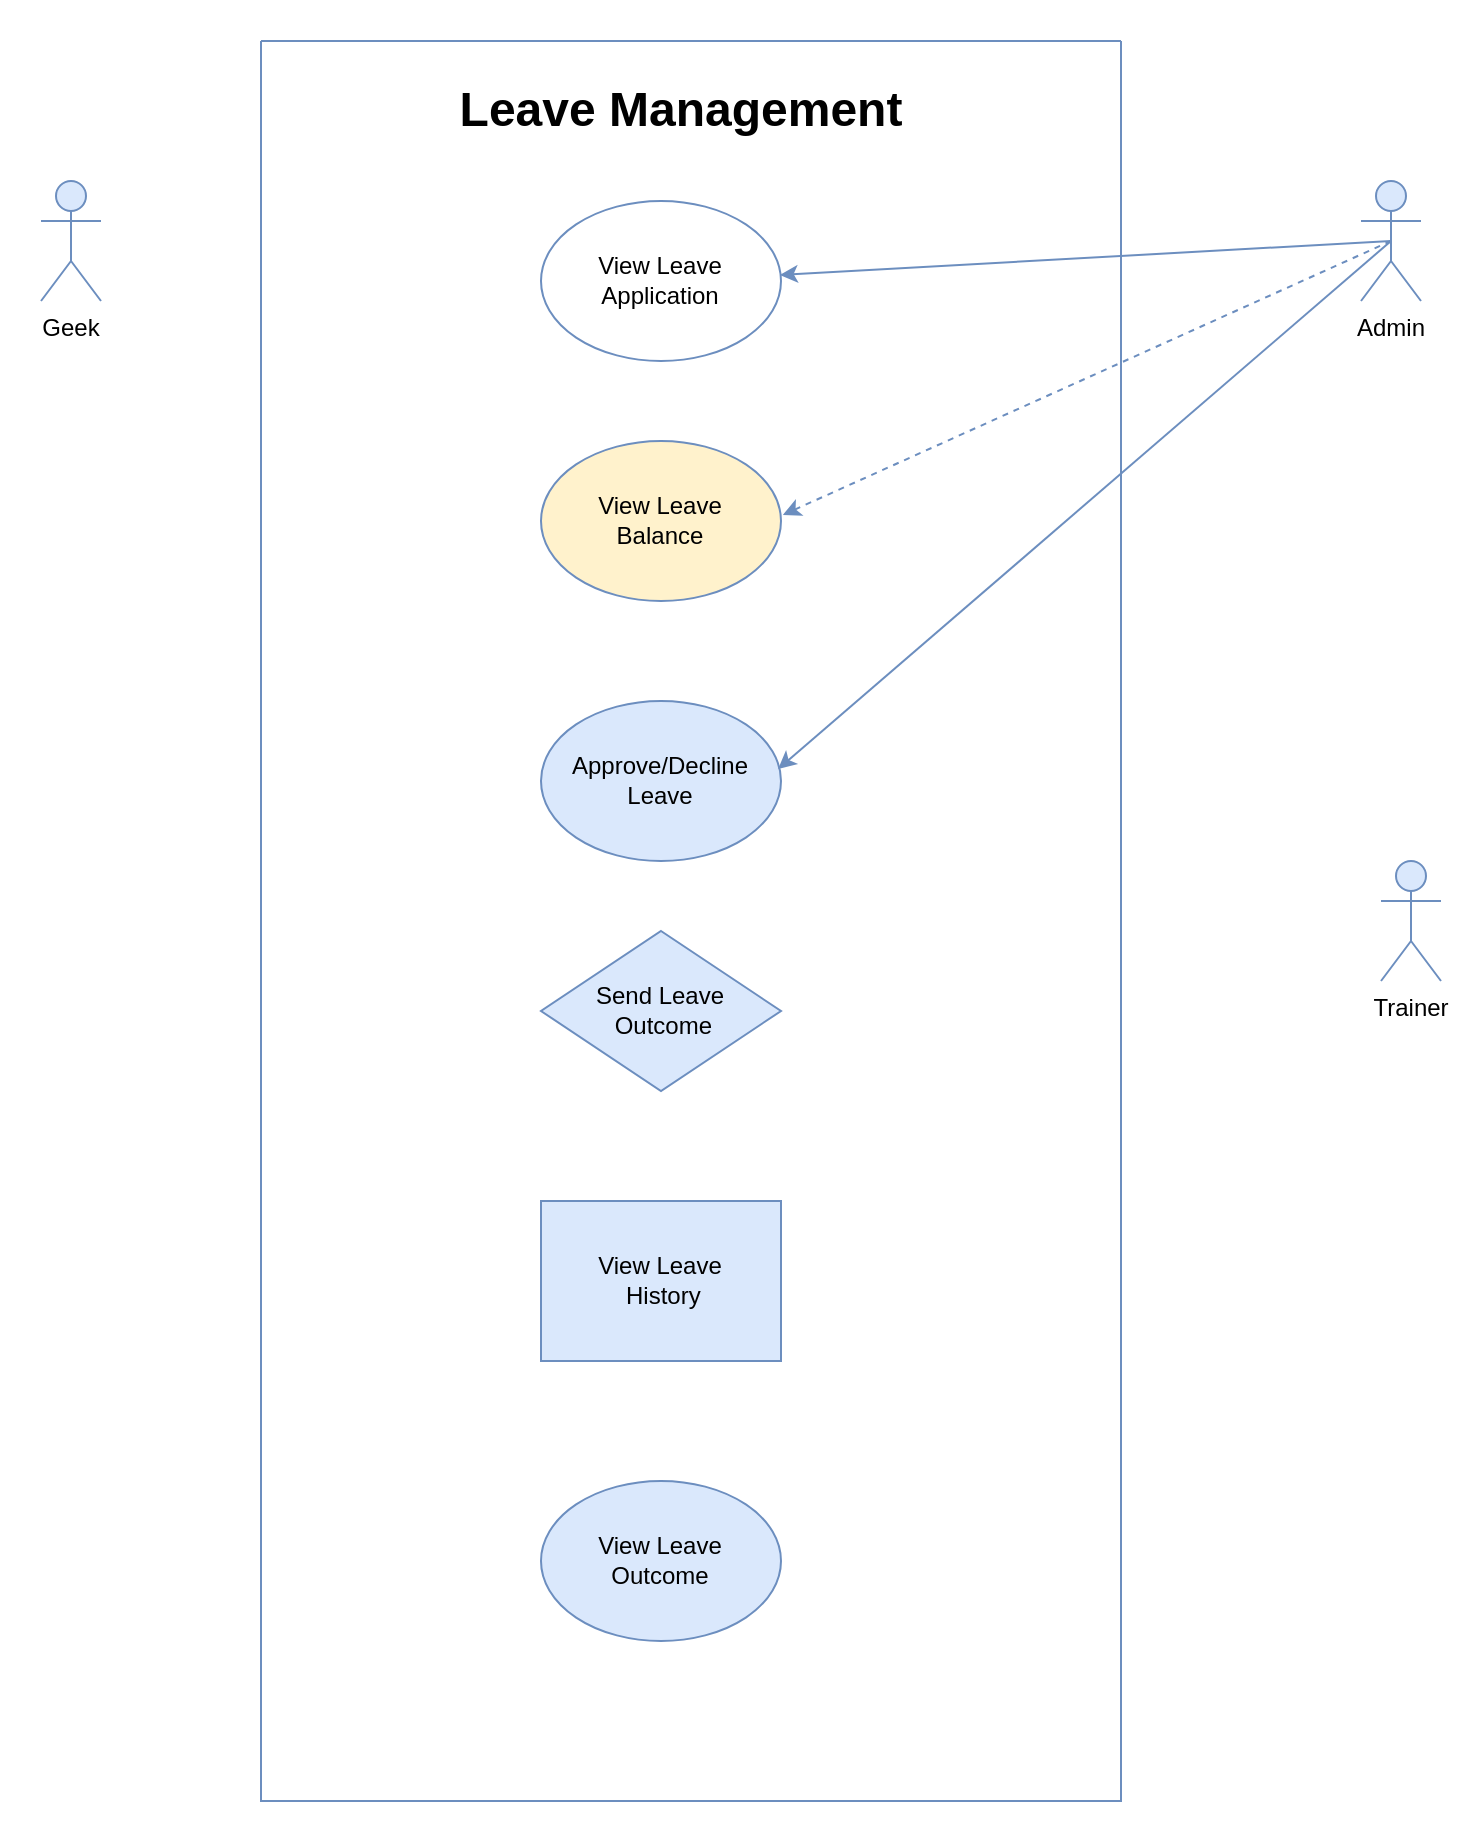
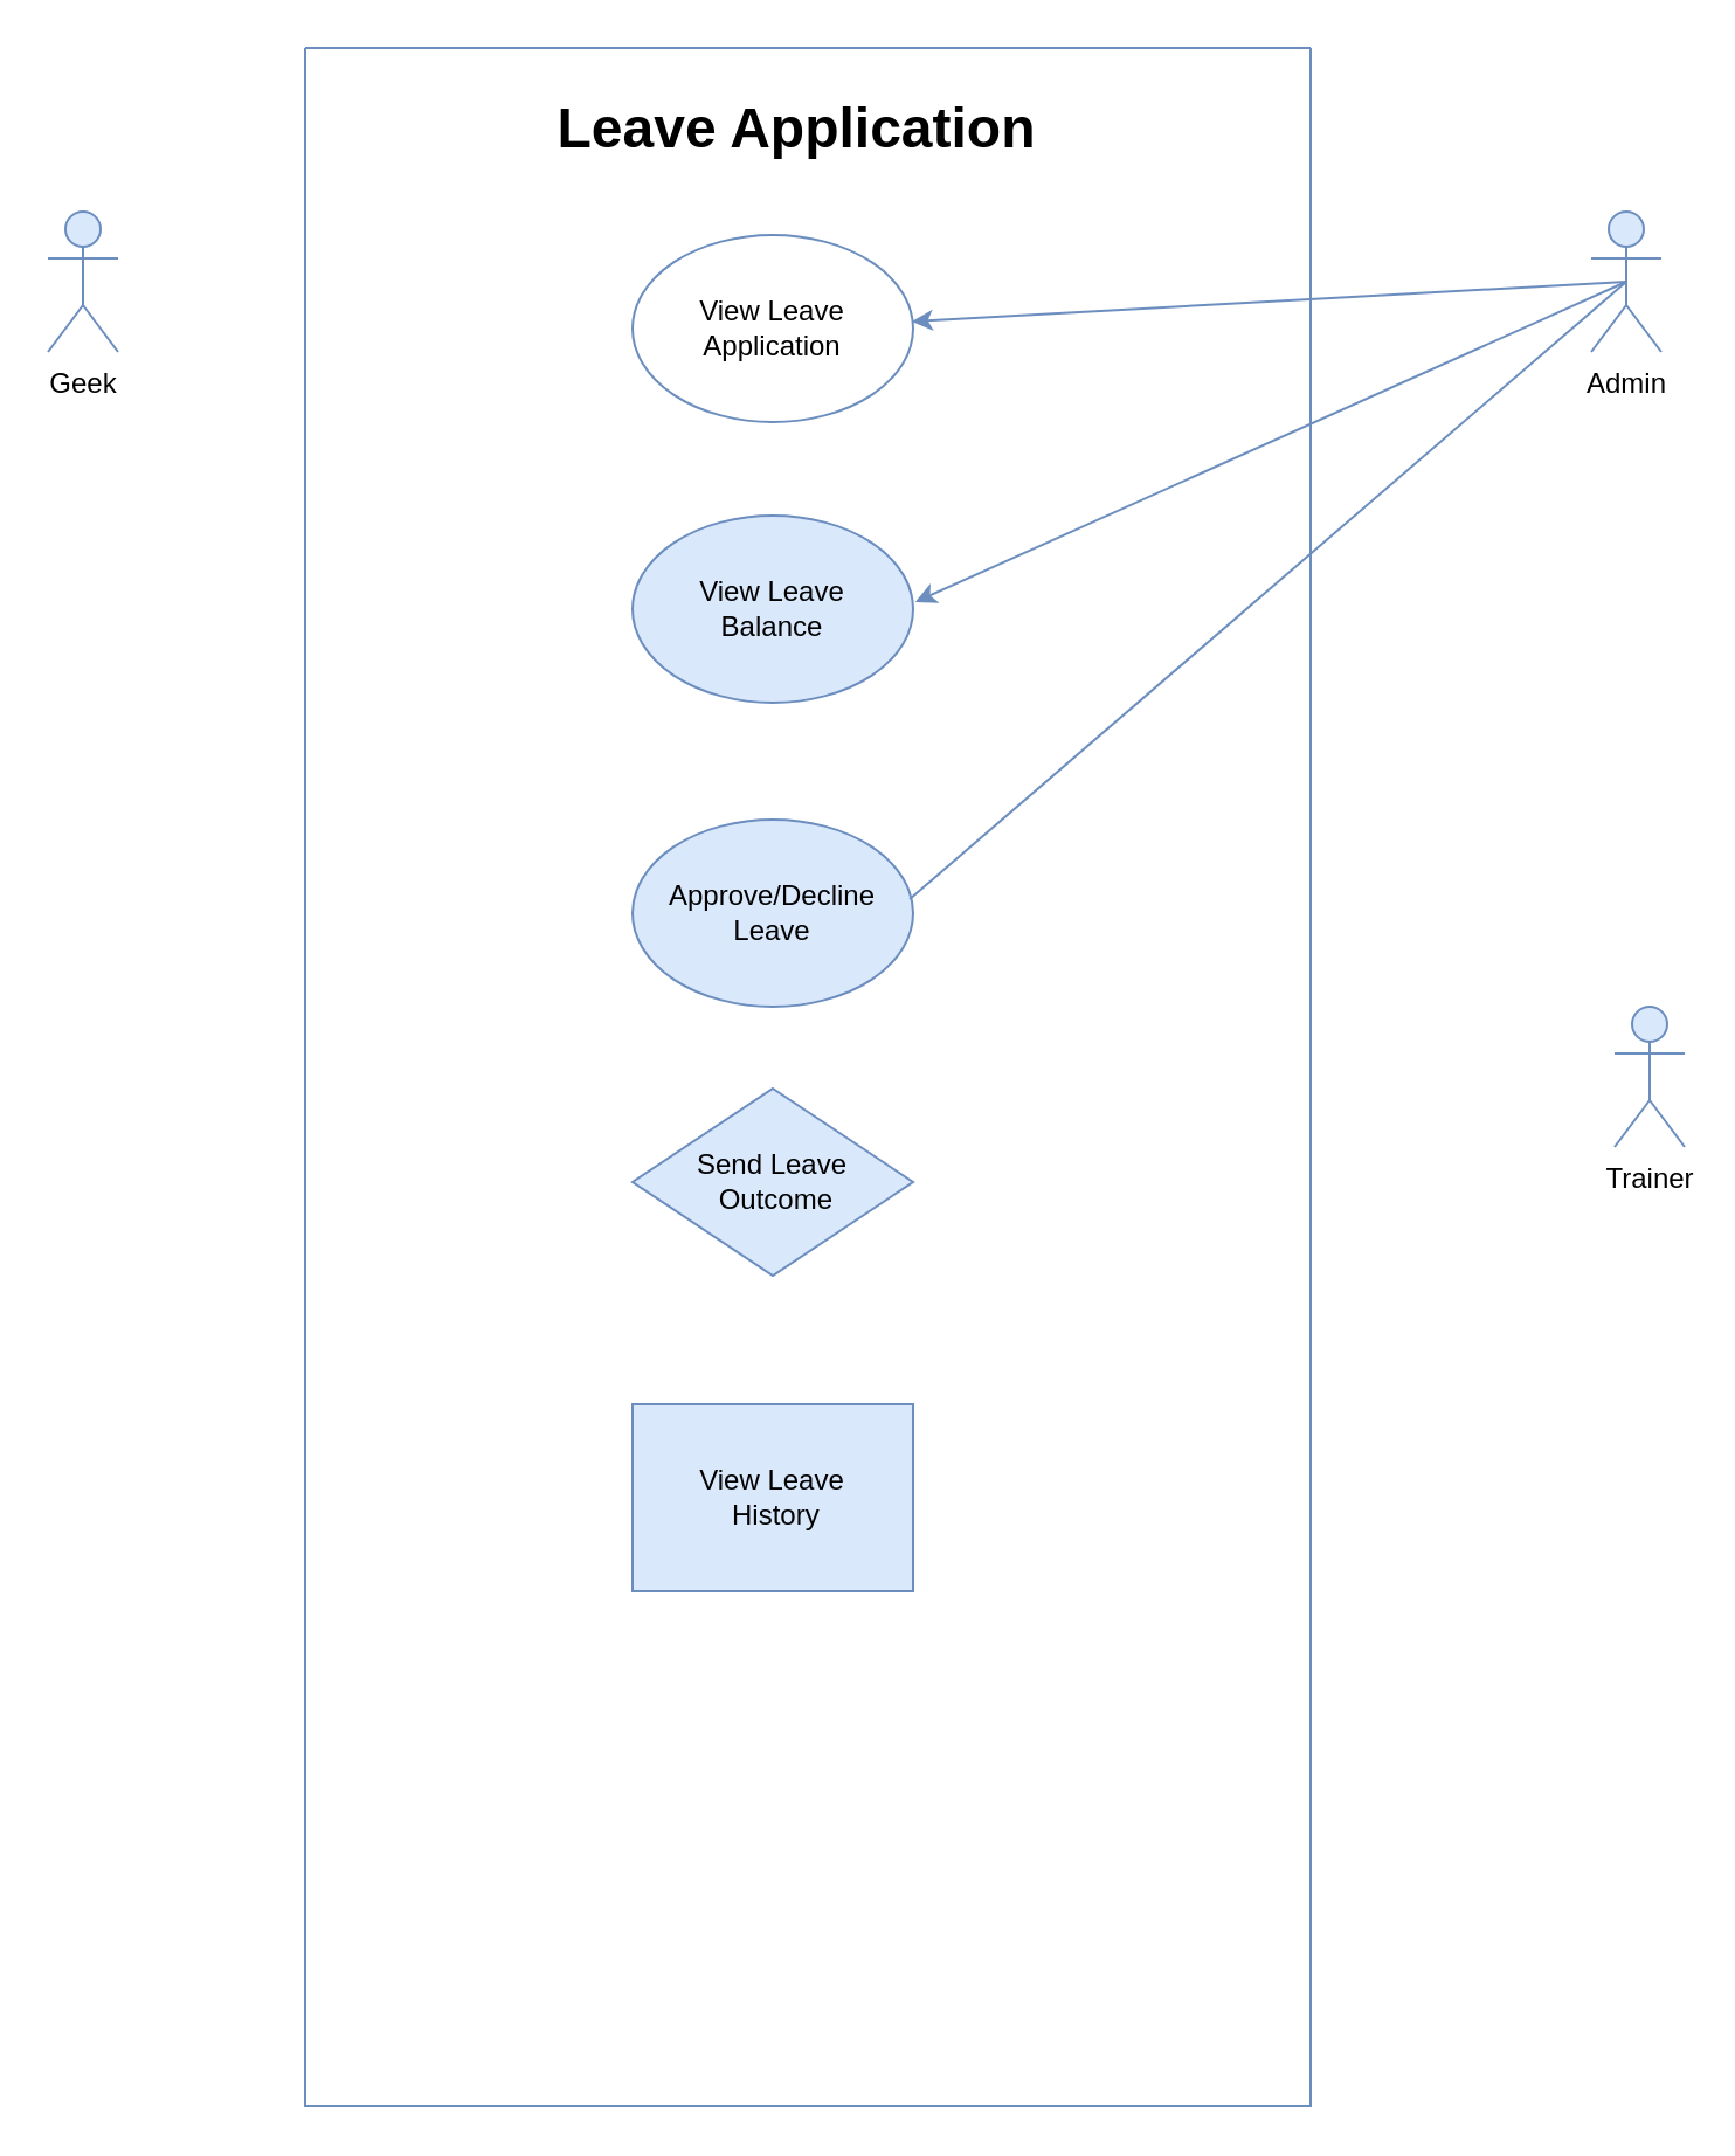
  <mxCell id="0" />
  <mxCell id="1" parent="0" />
  <mxCell id="2" value="" style="swimlane;startSize=0;fillColor=#dae8fc;strokeColor=#6c8ebf;" vertex="1" parent="1"><mxGeometry x="130" y="20" width="430" height="880" as="geometry" /></mxCell>
  <mxCell id="3" value="View Leave Application" style="ellipse;whiteSpace=wrap;html=1;fillColor=#ffffff;strokeColor=#6c8ebf;" vertex="1" parent="2"><mxGeometry x="140" y="80" width="120" height="80" as="geometry" /></mxCell>
- <mxCell id="4" value="View Leave &lt;br&gt;Balance" style="ellipse;whiteSpace=wrap;html=1;fillColor=#fff2cc;strokeColor=#6c8ebf;" vertex="1" parent="2"><mxGeometry x="140" y="200" width="120" height="80" as="geometry" /></mxCell>
+ <mxCell id="4" value="View Leave &lt;br&gt;Balance" style="ellipse;whiteSpace=wrap;html=1;fillColor=#dae8fc;strokeColor=#6c8ebf;" vertex="1" parent="2"><mxGeometry x="140" y="200" width="120" height="80" as="geometry" /></mxCell>
  <mxCell id="5" value="Approve/Decline Leave" style="ellipse;whiteSpace=wrap;html=1;fillColor=#dae8fc;strokeColor=#6c8ebf;" vertex="1" parent="2"><mxGeometry x="140" y="330" width="120" height="80" as="geometry" /></mxCell>
  <mxCell id="6" value="Send Leave&lt;br&gt;&amp;nbsp;Outcome" style="rhombus;whiteSpace=wrap;html=1;fillColor=#dae8fc;strokeColor=#6c8ebf;" vertex="1" parent="2"><mxGeometry x="140" y="445" width="120" height="80" as="geometry" /></mxCell>
  <mxCell id="7" value="View Leave&lt;br&gt;&amp;nbsp;History" style="whiteSpace=wrap;html=1;fillColor=#dae8fc;strokeColor=#6c8ebf;rounded=0;" vertex="1" parent="2"><mxGeometry x="140" y="580" width="120" height="80" as="geometry" /></mxCell>
- <mxCell id="8" value="View Leave &lt;br&gt;Outcome" style="ellipse;whiteSpace=wrap;html=1;fillColor=#dae8fc;strokeColor=#6c8ebf;" vertex="1" parent="2"><mxGeometry x="140" y="720" width="120" height="80" as="geometry" /></mxCell>
- <mxCell id="9" value="&lt;h1&gt;&lt;b&gt;Leave Management&lt;/b&gt;&lt;/h1&gt;" style="text;html=1;align=center;verticalAlign=middle;resizable=0;points=[];autosize=1;" vertex="1" parent="2"><mxGeometry x="90" width="240" height="70" as="geometry" /></mxCell>
+ <mxCell id="9" value="&lt;h1&gt;&lt;b&gt;Leave Application&lt;/b&gt;&lt;/h1&gt;" style="text;html=1;align=center;verticalAlign=middle;resizable=0;points=[];autosize=1;" vertex="1" parent="2"><mxGeometry x="90" width="240" height="70" as="geometry" /></mxCell>
  <mxCell id="10" value="Geek" style="shape=umlActor;verticalLabelPosition=bottom;verticalAlign=top;html=1;outlineConnect=0;fillColor=#dae8fc;strokeColor=#6c8ebf;" vertex="1" parent="1"><mxGeometry x="20" y="90" width="30" height="60" as="geometry" /></mxCell>
  <mxCell id="11" value="Admin" style="shape=umlActor;verticalLabelPosition=bottom;verticalAlign=top;html=1;outlineConnect=0;fillColor=#dae8fc;strokeColor=#6c8ebf;" vertex="1" parent="1"><mxGeometry x="680" y="90" width="30" height="60" as="geometry" /></mxCell>
  <mxCell id="12" value="Trainer" style="shape=umlActor;verticalLabelPosition=bottom;verticalAlign=top;html=1;outlineConnect=0;fillColor=#dae8fc;strokeColor=#6c8ebf;" vertex="1" parent="1"><mxGeometry x="690" y="430" width="30" height="60" as="geometry" /></mxCell>
  <mxCell id="13" value="" style="endArrow=classic;html=1;rounded=0;exitX=0.5;exitY=0.5;exitDx=0;exitDy=0;exitPerimeter=0;entryX=0.995;entryY=0.462;entryDx=0;entryDy=0;entryPerimeter=0;fillColor=#dae8fc;strokeColor=#6c8ebf;" edge="1" parent="1" source="11" target="3"><mxGeometry width="50" height="50" relative="1" as="geometry"><mxPoint x="705.48" y="120" as="sourcePoint" /><mxPoint x="400" y="129.84" as="targetPoint" /></mxGeometry></mxCell>
- <mxCell id="14" value="" style="endArrow=classic;html=1;rounded=0;exitX=0.5;exitY=0.5;exitDx=0;exitDy=0;exitPerimeter=0;entryX=1.008;entryY=0.462;entryDx=0;entryDy=0;entryPerimeter=0;fillColor=#dae8fc;strokeColor=#6c8ebf;dashed=1;" edge="1" parent="1" source="11" target="4"><mxGeometry width="50" height="50" relative="1" as="geometry"><mxPoint x="705" y="150" as="sourcePoint" /><mxPoint x="400" y="160" as="targetPoint" /></mxGeometry></mxCell>
- <mxCell id="15" value="" style="endArrow=classic;html=1;rounded=0;exitX=0.5;exitY=0.5;exitDx=0;exitDy=0;exitPerimeter=0;entryX=0.988;entryY=0.425;entryDx=0;entryDy=0;entryPerimeter=0;fillColor=#dae8fc;strokeColor=#6c8ebf;" edge="1" parent="1" source="11" target="5"><mxGeometry width="50" height="50" relative="1" as="geometry"><mxPoint x="725" y="330" as="sourcePoint" /><mxPoint x="420" y="340" as="targetPoint" /></mxGeometry></mxCell>
+ <mxCell id="14" value="" style="endArrow=classic;html=1;rounded=0;exitX=0.5;exitY=0.5;exitDx=0;exitDy=0;exitPerimeter=0;entryX=1.008;entryY=0.462;entryDx=0;entryDy=0;entryPerimeter=0;fillColor=#dae8fc;strokeColor=#6c8ebf;" edge="1" parent="1" source="11" target="4"><mxGeometry width="50" height="50" relative="1" as="geometry"><mxPoint x="705" y="150" as="sourcePoint" /><mxPoint x="400" y="160" as="targetPoint" /></mxGeometry></mxCell>
+ <mxCell id="15" value="" style="endArrow=none;html=1;rounded=0;exitX=0.5;exitY=0.5;exitDx=0;exitDy=0;exitPerimeter=0;entryX=0.988;entryY=0.425;entryDx=0;entryDy=0;entryPerimeter=0;fillColor=#dae8fc;strokeColor=#6c8ebf;" edge="1" parent="1" source="11" target="5"><mxGeometry width="50" height="50" relative="1" as="geometry"><mxPoint x="725" y="330" as="sourcePoint" /><mxPoint x="420" y="340" as="targetPoint" /></mxGeometry></mxCell>
